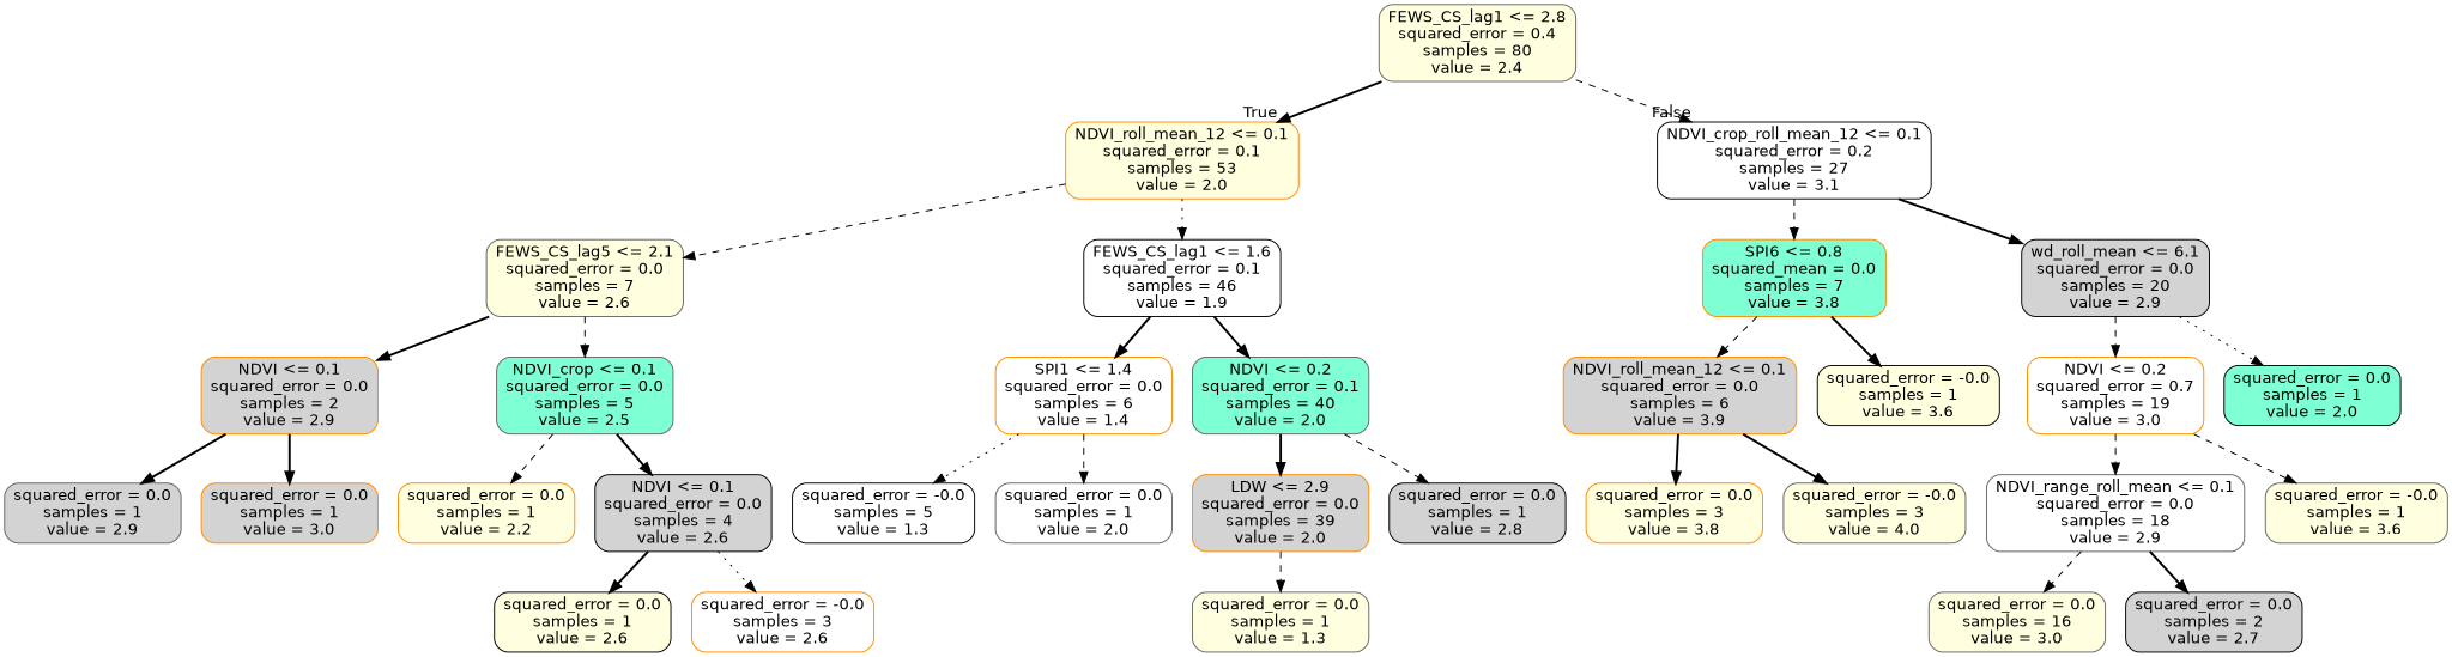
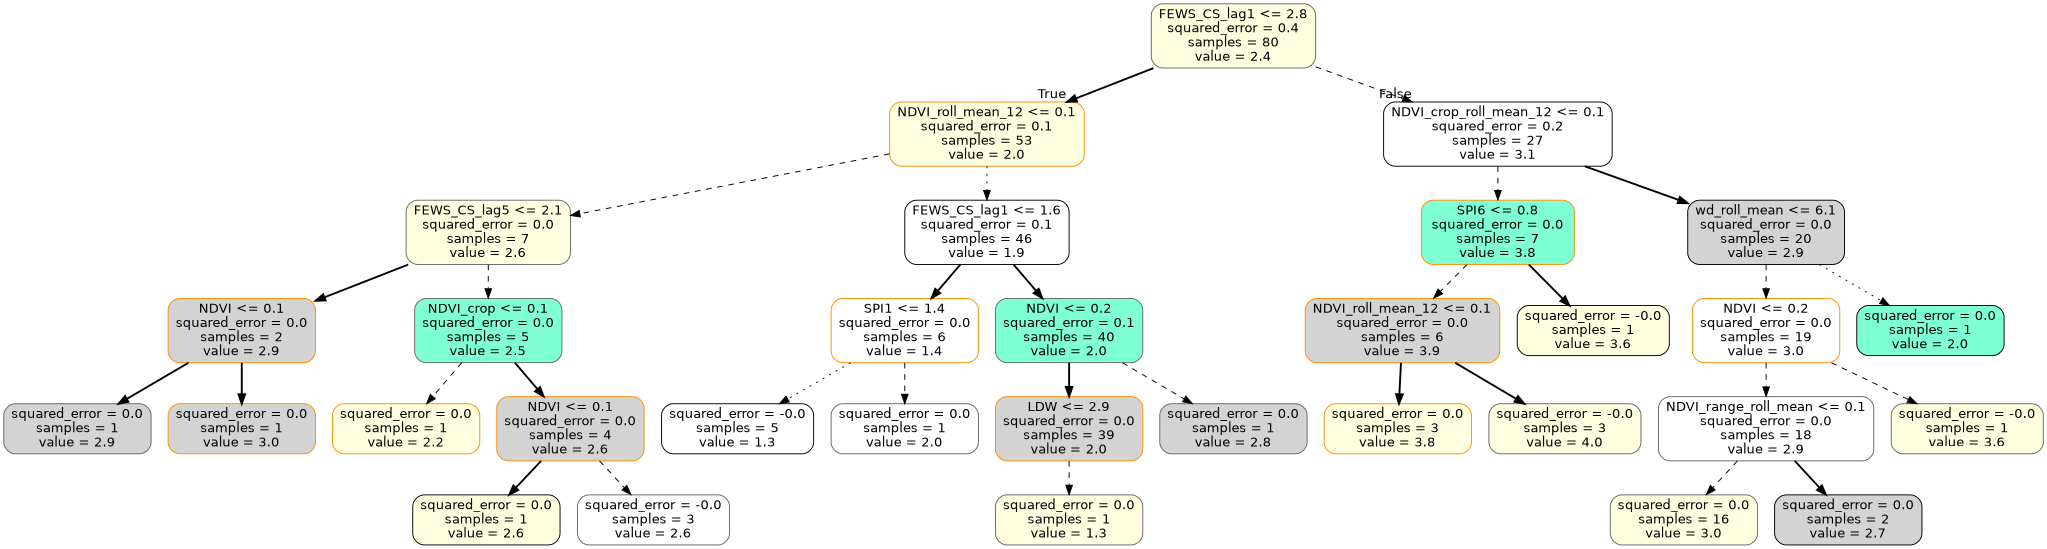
  digraph {
    node [color=darkorange fillcolor=lightyellow fontname=helvetica shape=box style="rounded,filled"]
    edge [fontname=helvetica style=bold]
    n1 [color=gray40 label="FEWS_CS_lag1 <= 2.8\nsquared_error = 0.4\nsamples = 80\nvalue = 2.4"]
    n2 [label="NDVI_roll_mean_12 <= 0.1\nsquared_error = 0.1\nsamples = 53\nvalue = 2.0"]
    n3 [color=black fillcolor=white label="NDVI_crop_roll_mean_12 <= 0.1\nsquared_error = 0.2\nsamples = 27\nvalue = 3.1"]
    n4 [color=gray40 label="FEWS_CS_lag5 <= 2.1\nsquared_error = 0.0\nsamples = 7\nvalue = 2.6"]
    n5 [color=black fillcolor=white label="FEWS_CS_lag1 <= 1.6\nsquared_error = 0.1\nsamples = 46\nvalue = 1.9"]
-   n6 [fillcolor=aquamarine label="SPI6 <= 0.8\nsquared_mean = 0.0\nsamples = 7\nvalue = 3.8"]
+   n6 [fillcolor=aquamarine label="SPI6 <= 0.8\nsquared_error = 0.0\nsamples = 7\nvalue = 3.8"]
    n7 [color=black fillcolor=lightgrey label="wd_roll_mean <= 6.1\nsquared_error = 0.0\nsamples = 20\nvalue = 2.9"]
    n8 [fillcolor=lightgrey label="NDVI <= 0.1\nsquared_error = 0.0\nsamples = 2\nvalue = 2.9"]
    n9 [color=gray40 fillcolor=aquamarine label="NDVI_crop <= 0.1\nsquared_error = 0.0\nsamples = 5\nvalue = 2.5"]
    n10 [fillcolor=white label="SPI1 <= 1.4\nsquared_error = 0.0\nsamples = 6\nvalue = 1.4"]
    n11 [color=gray40 fillcolor=aquamarine label="NDVI <= 0.2\nsquared_error = 0.1\nsamples = 40\nvalue = 2.0"]
    n12 [color=gray40 fillcolor=lightgrey label="squared_error = 0.0\nsamples = 1\nvalue = 2.9"]
    n13 [fillcolor=lightgrey label="squared_error = 0.0\nsamples = 1\nvalue = 3.0"]
    n14 [label="squared_error = 0.0\nsamples = 1\nvalue = 2.2"]
-   n15 [color=black fillcolor=lightgrey label="NDVI <= 0.1\nsquared_error = 0.0\nsamples = 4\nvalue = 2.6"]
+   n15 [fillcolor=lightgrey label="NDVI <= 0.1\nsquared_error = 0.0\nsamples = 4\nvalue = 2.6"]
    n16 [color=black label="squared_error = 0.0\nsamples = 1\nvalue = 2.6"]
-   n17 [fillcolor=white label="squared_error = -0.0\nsamples = 3\nvalue = 2.6"]
+   n17 [color=gray40 fillcolor=white label="squared_error = -0.0\nsamples = 3\nvalue = 2.6"]
    n18 [color=black fillcolor=white label="squared_error = -0.0\nsamples = 5\nvalue = 1.3"]
    n19 [color=gray40 fillcolor=white label="squared_error = 0.0\nsamples = 1\nvalue = 2.0"]
    n20 [fillcolor=lightgrey label="LDW <= 2.9\nsquared_error = 0.0\nsamples = 39\nvalue = 2.0"]
-   n21 [color=black fillcolor=lightgrey label="squared_error = 0.0\nsamples = 1\nvalue = 2.8"]
+   n21 [color=gray40 fillcolor=lightgrey label="squared_error = 0.0\nsamples = 1\nvalue = 2.8"]
    n22 [color=gray40 label="squared_error = 0.0\nsamples = 1\nvalue = 1.3"]
    n23 [fillcolor=lightgrey label="NDVI_roll_mean_12 <= 0.1\nsquared_error = 0.0\nsamples = 6\nvalue = 3.9"]
    n24 [color=black label="squared_error = -0.0\nsamples = 1\nvalue = 3.6"]
-   n25 [fillcolor=white label="NDVI <= 0.2\nsquared_error = 0.7\nsamples = 19\nvalue = 3.0"]
+   n25 [fillcolor=white label="NDVI <= 0.2\nsquared_error = 0.0\nsamples = 19\nvalue = 3.0"]
    n26 [color=black fillcolor=aquamarine label="squared_error = 0.0\nsamples = 1\nvalue = 2.0"]
    n27 [label="squared_error = 0.0\nsamples = 3\nvalue = 3.8"]
    n28 [color=gray40 label="squared_error = -0.0\nsamples = 3\nvalue = 4.0"]
    n29 [color=gray40 fillcolor=white label="NDVI_range_roll_mean <= 0.1\nsquared_error = 0.0\nsamples = 18\nvalue = 2.9"]
    n30 [color=gray40 label="squared_error = -0.0\nsamples = 1\nvalue = 3.6"]
    n31 [color=gray40 label="squared_error = 0.0\nsamples = 16\nvalue = 3.0"]
    n32 [color=black fillcolor=lightgrey label="squared_error = 0.0\nsamples = 2\nvalue = 2.7"]
    n1 -> n2 [headlabel=True labelangle=45 labeldistance=2.5]
    n1 -> n3 [headlabel=False labelangle=-45 labeldistance=2.5 style=dashed]
    n2 -> n4 [style=dashed]
    n2 -> n5 [style=dotted]
    n3 -> n6 [style=dashed]
    n3 -> n7
    n4 -> n8
    n4 -> n9 [style=dashed]
    n5 -> n10
    n5 -> n11
    n6 -> n23 [style=dashed]
    n6 -> n24
    n7 -> n25 [style=dashed]
    n7 -> n26 [style=dotted]
    n8 -> n12
    n8 -> n13
    n9 -> n14 [style=dashed]
    n9 -> n15
    n10 -> n18 [style=dotted]
    n10 -> n19 [style=dashed]
    n11 -> n20
    n11 -> n21 [style=dashed]
    n15 -> n16
-   n15 -> n17 [style=dotted]
+   n15 -> n17 [style=dashed]
    n20 -> n22 [style=dashed]
    n23 -> n27
    n23 -> n28
    n25 -> n29 [style=dashed]
    n25 -> n30 [style=dashed]
    n29 -> n31 [style=dashed]
    n29 -> n32
  }
